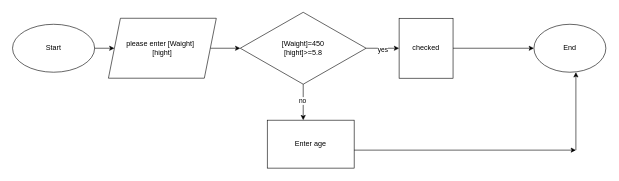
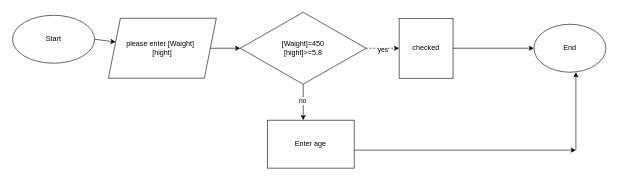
  <mxCell id="0" />
  <mxCell id="1" parent="0" />
- <mxCell id="2" value="Start" style="ellipse;whiteSpace=wrap;html=1;" vertex="1" parent="1"><mxGeometry x="20" y="40" width="137" height="80" as="geometry" /></mxCell>
+ <mxCell id="2" value="Start" style="ellipse;whiteSpace=wrap;html=1;" vertex="1" parent="1"><mxGeometry x="20" y="25" width="137" height="80" as="geometry" /></mxCell>
  <mxCell id="3" value="" style="endArrow=classic;html=1;rounded=0;exitX=1;exitY=0.5;exitDx=0;exitDy=0;" edge="1" parent="1" source="2" target="5"><mxGeometry width="50" height="50" relative="1" as="geometry"><mxPoint x="170" y="85" as="sourcePoint" /><mxPoint x="240" y="60" as="targetPoint" /></mxGeometry></mxCell>
  <mxCell id="4" value="" style="edgeStyle=orthogonalEdgeStyle;rounded=0;orthogonalLoop=1;jettySize=auto;html=1;" edge="1" parent="1" source="5" target="10"><mxGeometry relative="1" as="geometry" /></mxCell>
  <mxCell id="5" value="please enter [Waight]&amp;nbsp;&amp;nbsp;&lt;br&gt;[hight]" style="shape=parallelogram;perimeter=parallelogramPerimeter;whiteSpace=wrap;html=1;fixedSize=1;" vertex="1" parent="1"><mxGeometry x="180" y="30" width="180" height="100" as="geometry" /></mxCell>
- <mxCell id="6" value="" style="edgeStyle=orthogonalEdgeStyle;rounded=0;orthogonalLoop=1;jettySize=auto;html=1;" edge="1" parent="1" source="10" target="12"><mxGeometry relative="1" as="geometry" /></mxCell>
+ <mxCell id="6" value="" style="edgeStyle=orthogonalEdgeStyle;rounded=0;orthogonalLoop=1;jettySize=auto;html=1;dashed=1;" edge="1" parent="1" source="10" target="12"><mxGeometry relative="1" as="geometry" /></mxCell>
  <mxCell id="7" value="yes" style="edgeLabel;html=1;align=center;verticalAlign=middle;resizable=0;points=[];" vertex="1" connectable="0" parent="6"><mxGeometry x="-0.018" y="-2" relative="1" as="geometry"><mxPoint as="offset" /></mxGeometry></mxCell>
  <mxCell id="8" value="" style="edgeStyle=orthogonalEdgeStyle;rounded=0;orthogonalLoop=1;jettySize=auto;html=1;" edge="1" parent="1" source="10"><mxGeometry relative="1" as="geometry"><mxPoint x="505" y="200" as="targetPoint" /></mxGeometry></mxCell>
  <mxCell id="9" value="no" style="edgeLabel;html=1;align=center;verticalAlign=middle;resizable=0;points=[];" vertex="1" connectable="0" parent="8"><mxGeometry x="-0.107" y="-2" relative="1" as="geometry"><mxPoint as="offset" /></mxGeometry></mxCell>
  <mxCell id="10" value="[Waight]=450&lt;br&gt;[hight]&amp;gt;=5.8" style="rhombus;whiteSpace=wrap;html=1;" vertex="1" parent="1"><mxGeometry x="400" y="20" width="210" height="120" as="geometry" /></mxCell>
  <mxCell id="11" value="" style="edgeStyle=orthogonalEdgeStyle;rounded=0;orthogonalLoop=1;jettySize=auto;html=1;" edge="1" parent="1" source="12" target="14"><mxGeometry relative="1" as="geometry" /></mxCell>
  <mxCell id="12" value="checked" style="whiteSpace=wrap;html=1;" vertex="1" parent="1"><mxGeometry x="665" y="30" width="90" height="100" as="geometry" /></mxCell>
  <mxCell id="13" value="Enter age" style="rounded=0;whiteSpace=wrap;html=1;" vertex="1" parent="1"><mxGeometry x="445" y="200" width="145" height="80" as="geometry" /></mxCell>
  <mxCell id="14" value="End" style="ellipse;whiteSpace=wrap;html=1;" vertex="1" parent="1"><mxGeometry x="890" y="40" width="120" height="80" as="geometry" /></mxCell>
  <mxCell id="15" value="" style="endArrow=classic;html=1;rounded=0;" edge="1" parent="1"><mxGeometry width="50" height="50" relative="1" as="geometry"><mxPoint x="590" y="250" as="sourcePoint" /><mxPoint x="960" y="250" as="targetPoint" /></mxGeometry></mxCell>
  <mxCell id="16" value="" style="endArrow=classic;html=1;rounded=0;" edge="1" parent="1"><mxGeometry width="50" height="50" relative="1" as="geometry"><mxPoint x="960" y="250" as="sourcePoint" /><mxPoint x="960" y="120" as="targetPoint" /></mxGeometry></mxCell>
